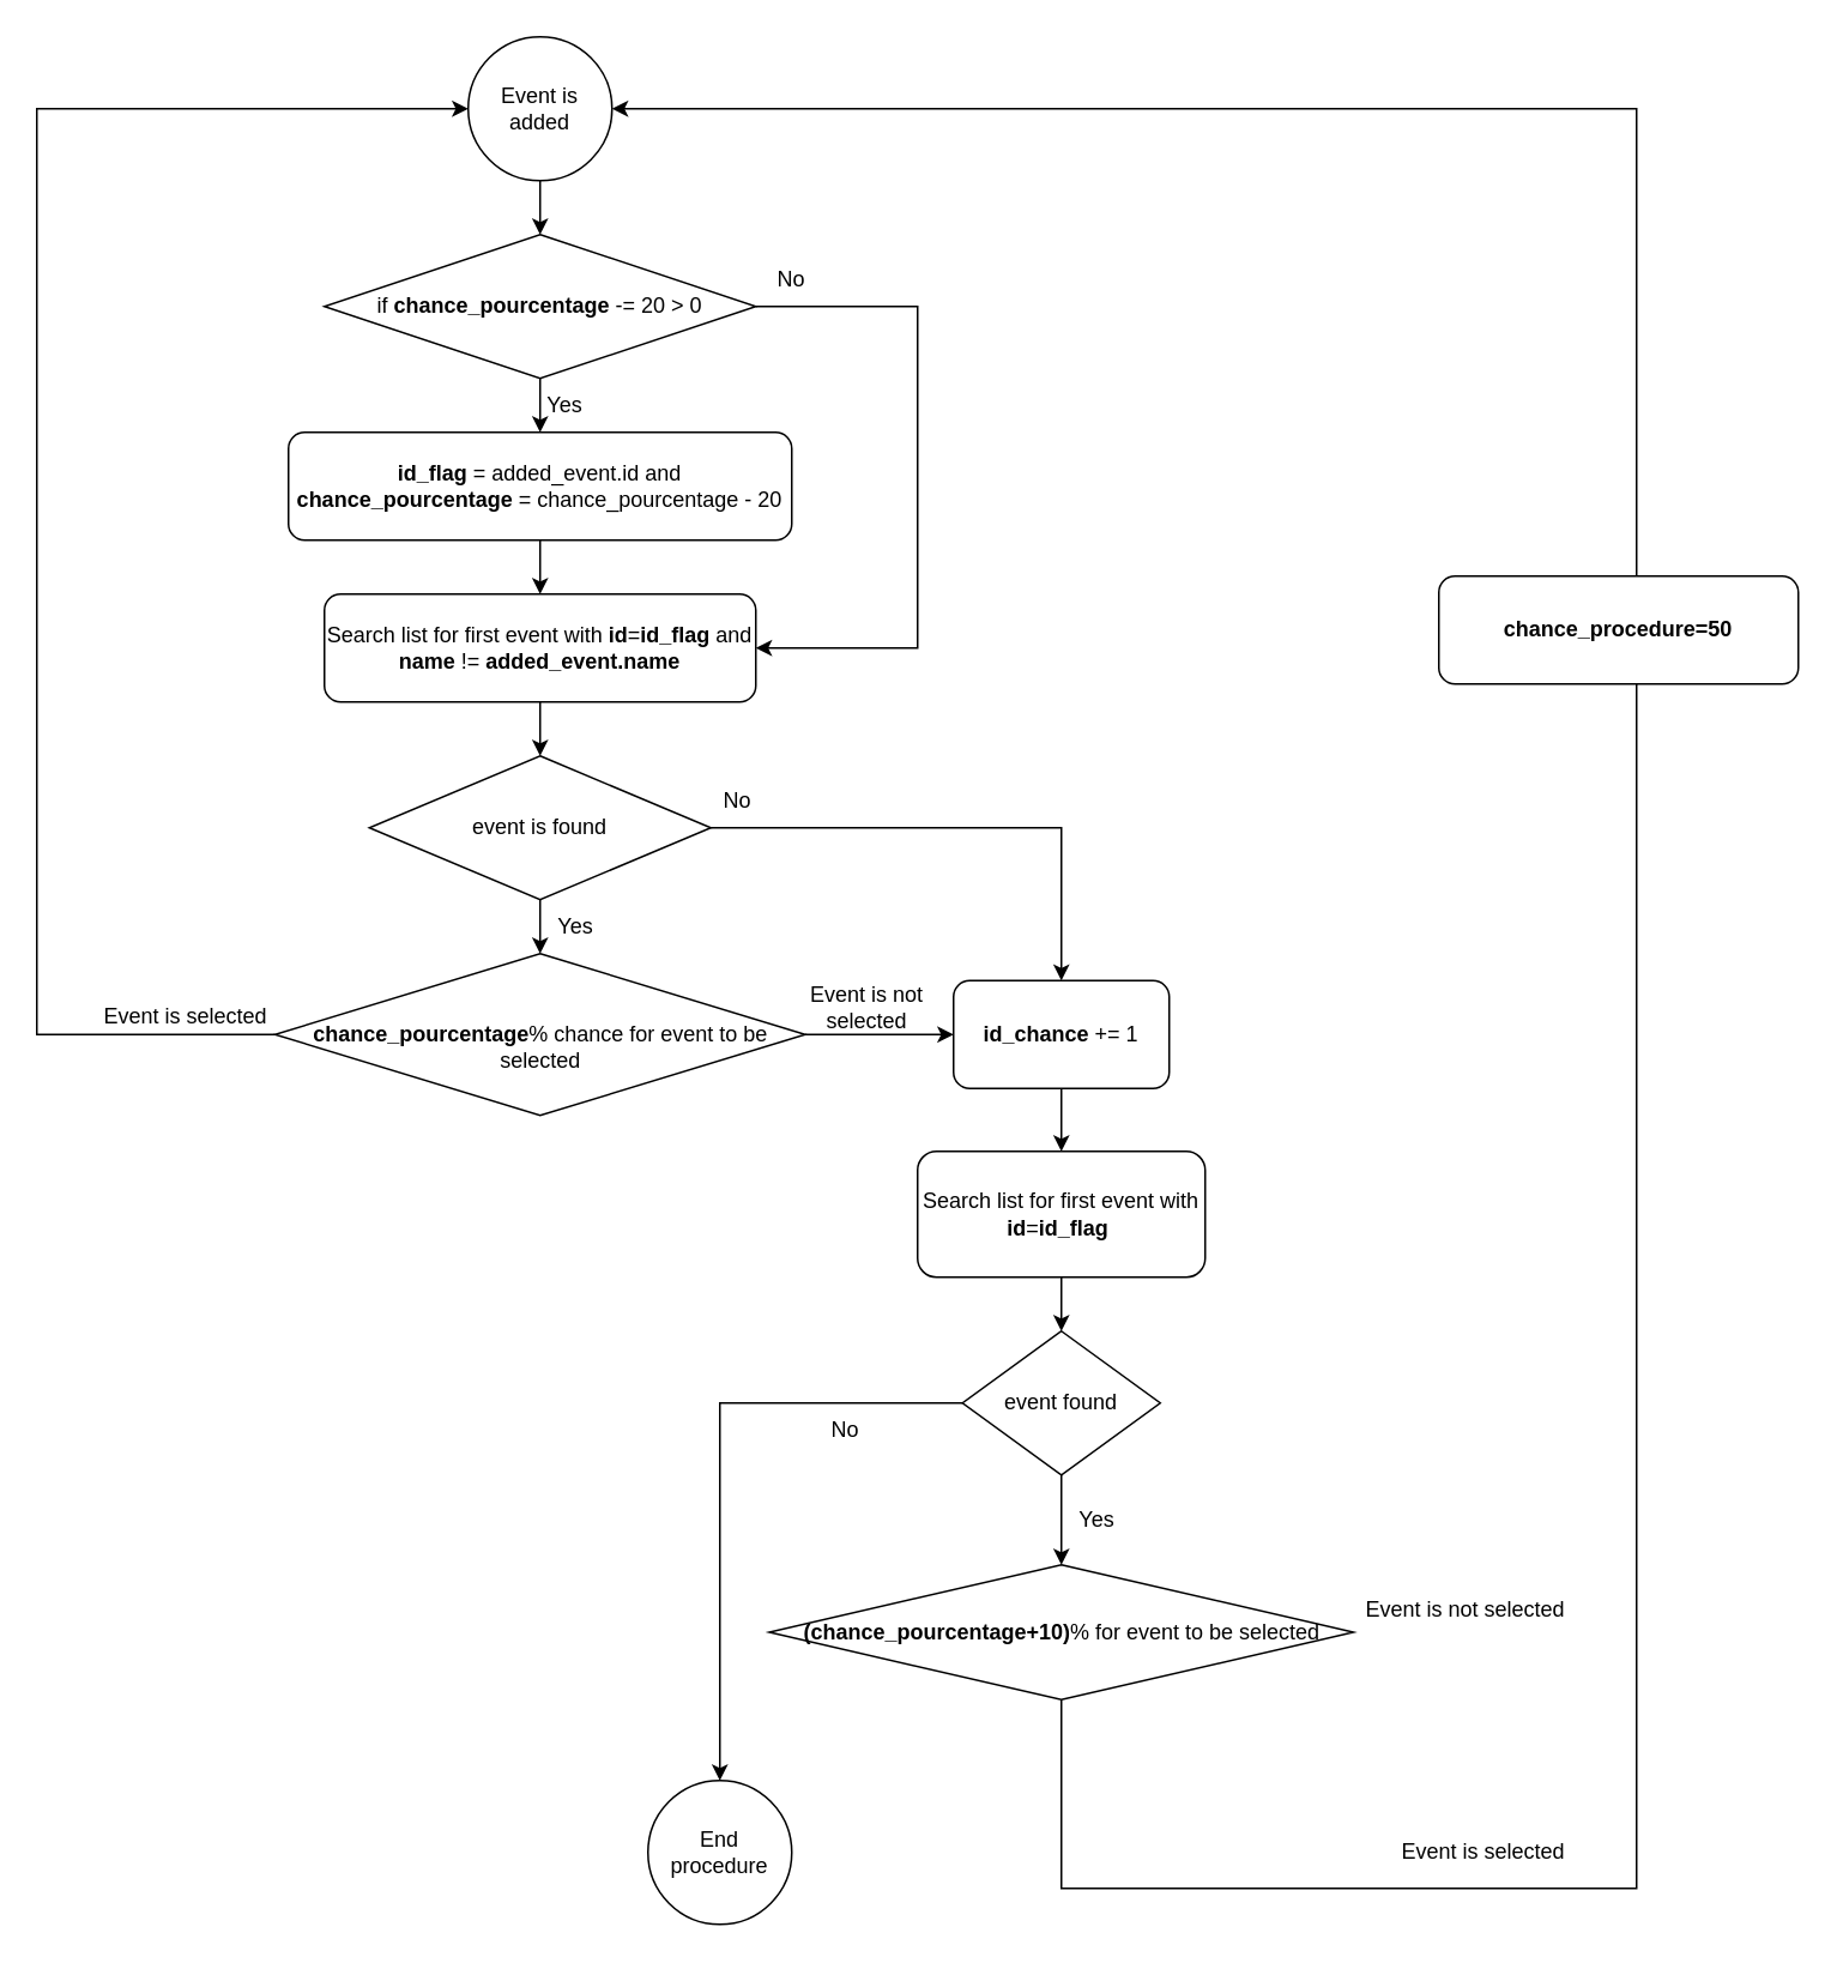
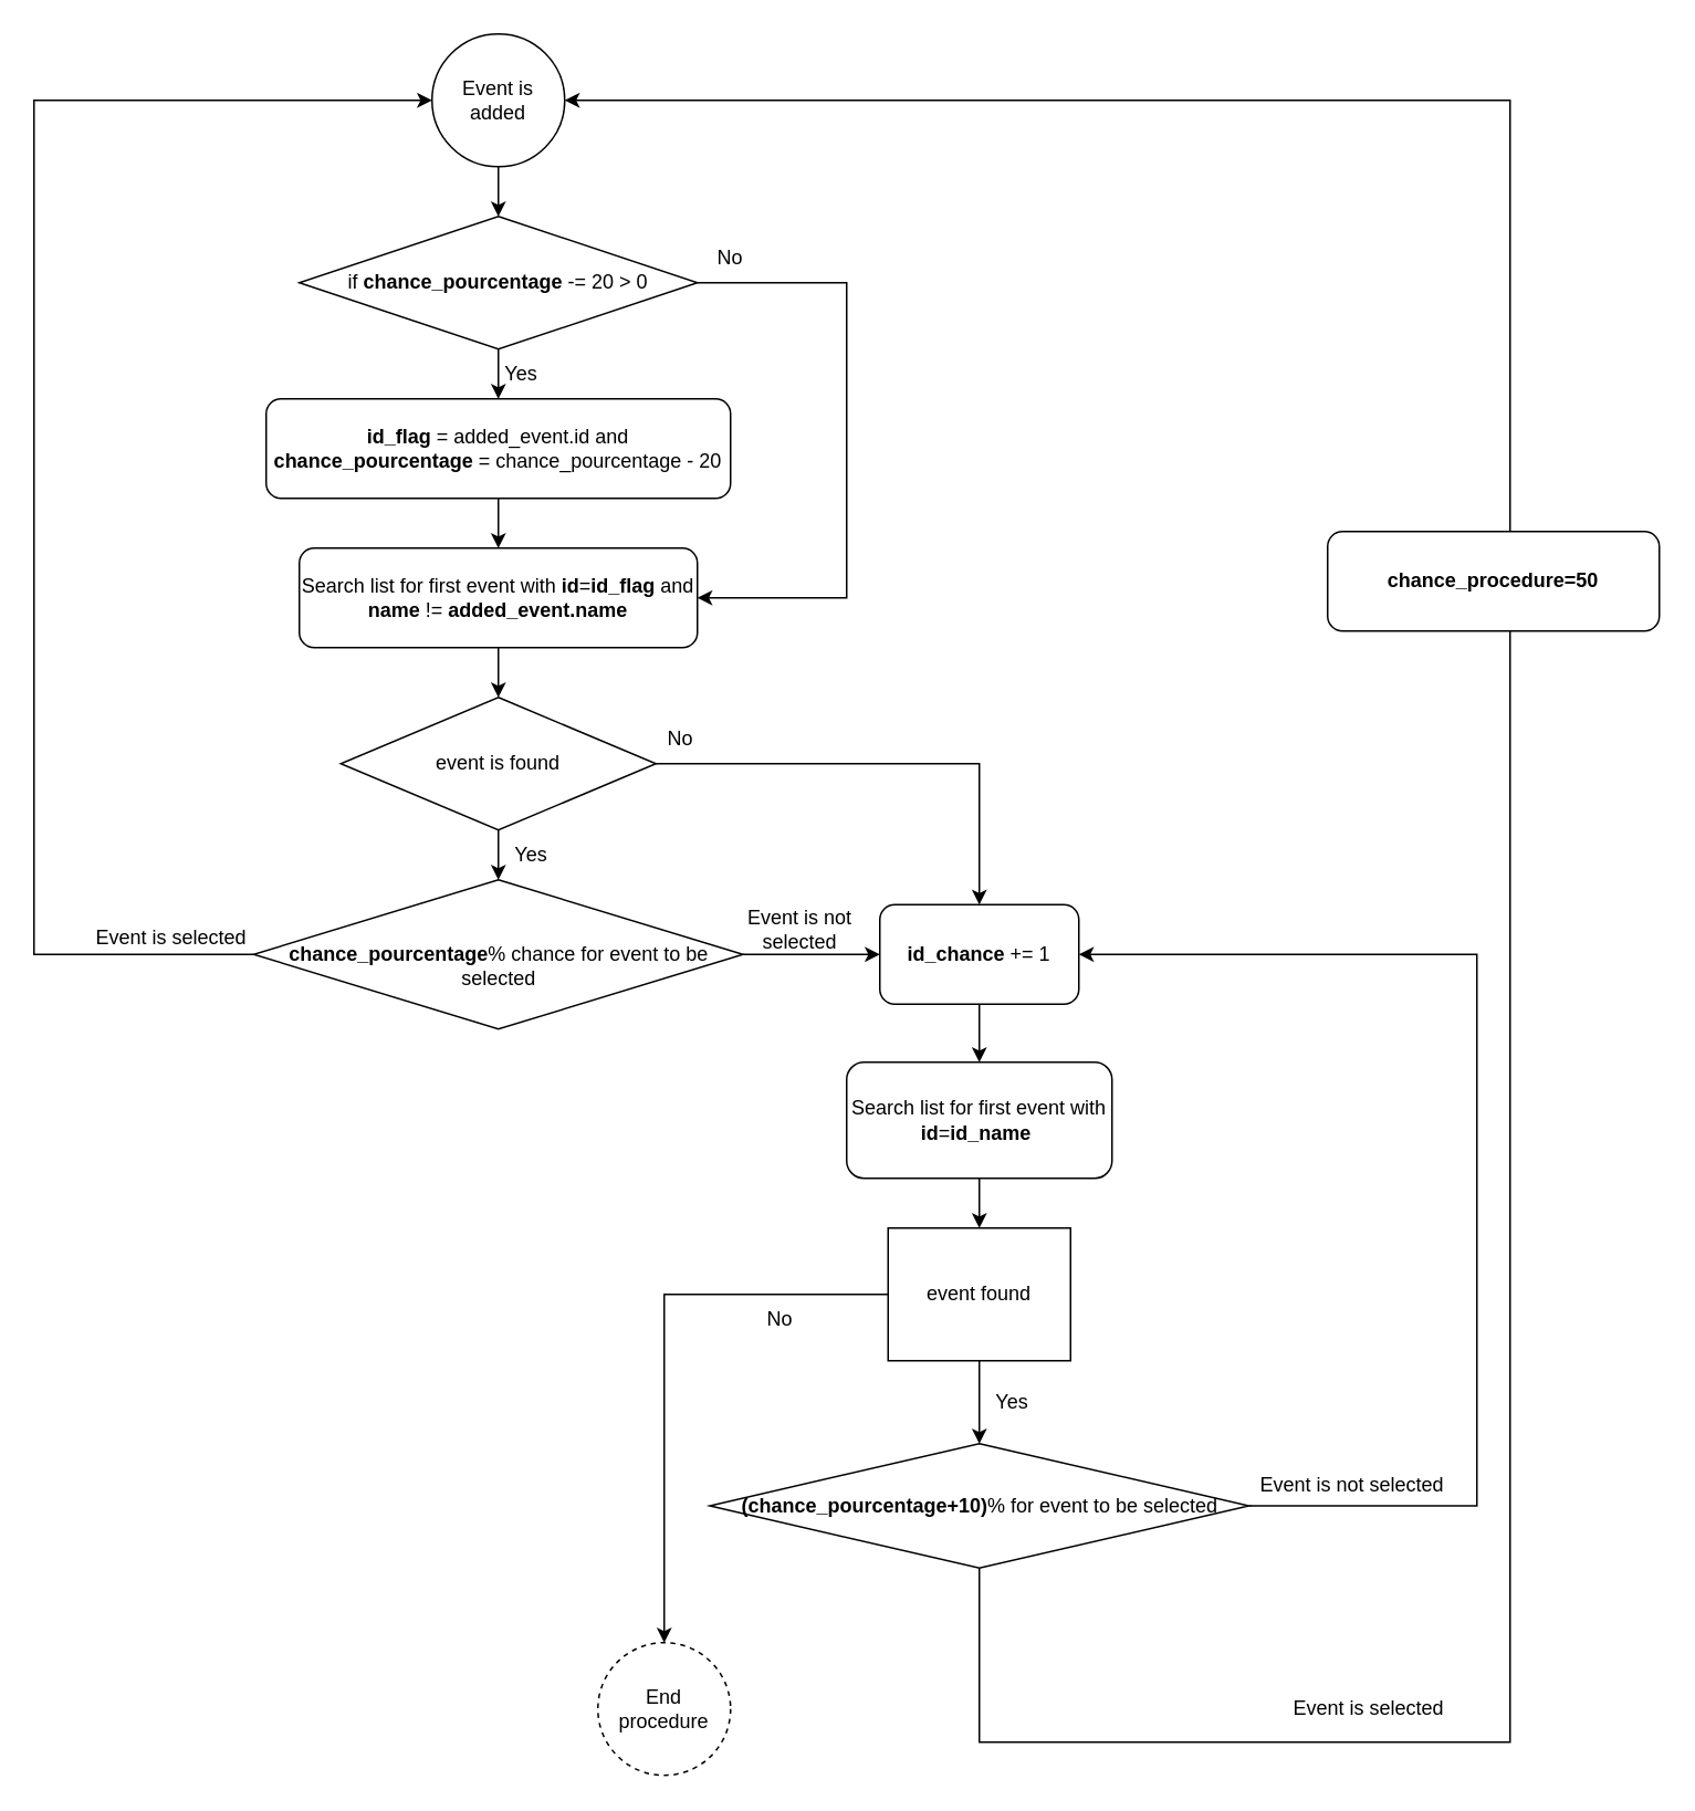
  <mxCell id="0" />
  <mxCell id="1" parent="0" />
  <mxCell id="2" style="edgeStyle=orthogonalEdgeStyle;rounded=0;orthogonalLoop=1;jettySize=auto;html=1;" edge="1" parent="1" source="3" target="6"><mxGeometry relative="1" as="geometry" /></mxCell>
  <mxCell id="3" value="Event is added" style="ellipse;whiteSpace=wrap;html=1;aspect=fixed;" vertex="1" parent="1"><mxGeometry x="260" y="20" width="80" height="80" as="geometry" /></mxCell>
  <mxCell id="4" style="edgeStyle=orthogonalEdgeStyle;rounded=0;orthogonalLoop=1;jettySize=auto;html=1;" edge="1" parent="1" source="6" target="8"><mxGeometry relative="1" as="geometry" /></mxCell>
  <mxCell id="5" style="edgeStyle=orthogonalEdgeStyle;rounded=0;orthogonalLoop=1;jettySize=auto;html=1;entryX=1;entryY=0.5;entryDx=0;entryDy=0;" edge="1" parent="1" source="6" target="10"><mxGeometry relative="1" as="geometry"><Array as="points"><mxPoint x="510" y="170" /><mxPoint x="510" y="360" /></Array></mxGeometry></mxCell>
  <mxCell id="6" value="if &lt;b&gt;chance_pourcentage&lt;/b&gt;&amp;nbsp;-= 20 &amp;gt; 0" style="rhombus;whiteSpace=wrap;html=1;" vertex="1" parent="1"><mxGeometry x="180" y="130" width="240" height="80" as="geometry" /></mxCell>
  <mxCell id="7" style="edgeStyle=orthogonalEdgeStyle;rounded=0;orthogonalLoop=1;jettySize=auto;html=1;" edge="1" parent="1" source="8" target="10"><mxGeometry relative="1" as="geometry" /></mxCell>
  <mxCell id="8" value="&lt;b&gt;id_flag&lt;/b&gt;&amp;nbsp;= added_event.id and &lt;b&gt;chance_pourcentage&lt;/b&gt;&amp;nbsp;= chance_pourcentage - 20" style="rounded=1;whiteSpace=wrap;html=1;" vertex="1" parent="1"><mxGeometry x="160" y="240" width="280" height="60" as="geometry" /></mxCell>
  <mxCell id="9" style="edgeStyle=orthogonalEdgeStyle;rounded=0;orthogonalLoop=1;jettySize=auto;html=1;" edge="1" parent="1" source="10" target="13"><mxGeometry relative="1" as="geometry" /></mxCell>
  <mxCell id="10" value="Search list for first event with&lt;b&gt; id&lt;/b&gt;=&lt;b&gt;id_flag&lt;/b&gt; and &lt;b&gt;name &lt;/b&gt;!= &lt;b&gt;added_event.name&lt;/b&gt;" style="rounded=1;whiteSpace=wrap;html=1;" vertex="1" parent="1"><mxGeometry x="180" y="330" width="240" height="60" as="geometry" /></mxCell>
  <mxCell id="11" style="edgeStyle=orthogonalEdgeStyle;rounded=0;orthogonalLoop=1;jettySize=auto;html=1;" edge="1" parent="1" source="13" target="18"><mxGeometry relative="1" as="geometry" /></mxCell>
  <mxCell id="12" style="edgeStyle=orthogonalEdgeStyle;rounded=0;orthogonalLoop=1;jettySize=auto;html=1;" edge="1" parent="1" source="13" target="22"><mxGeometry relative="1" as="geometry" /></mxCell>
  <mxCell id="13" value="event is found" style="rhombus;whiteSpace=wrap;html=1;" vertex="1" parent="1"><mxGeometry x="205" y="420" width="190" height="80" as="geometry" /></mxCell>
  <mxCell id="14" value="Yes" style="text;html=1;strokeColor=none;fillColor=none;align=center;verticalAlign=middle;whiteSpace=wrap;rounded=0;" vertex="1" parent="1"><mxGeometry x="284" y="210" width="60" height="30" as="geometry" /></mxCell>
  <mxCell id="15" value="No" style="text;html=1;strokeColor=none;fillColor=none;align=center;verticalAlign=middle;whiteSpace=wrap;rounded=0;" vertex="1" parent="1"><mxGeometry x="410" y="140" width="60" height="30" as="geometry" /></mxCell>
  <mxCell id="16" style="edgeStyle=orthogonalEdgeStyle;rounded=0;orthogonalLoop=1;jettySize=auto;html=1;" edge="1" parent="1" source="18" target="3"><mxGeometry relative="1" as="geometry"><Array as="points"><mxPoint x="20" y="575" /><mxPoint x="20" y="60" /></Array></mxGeometry></mxCell>
  <mxCell id="17" style="edgeStyle=orthogonalEdgeStyle;rounded=0;orthogonalLoop=1;jettySize=auto;html=1;entryX=0;entryY=0.5;entryDx=0;entryDy=0;" edge="1" parent="1" source="18" target="22"><mxGeometry relative="1" as="geometry" /></mxCell>
  <mxCell id="18" value="&lt;b&gt;&lt;br&gt;chance_pourcentage&lt;/b&gt;% chance for event to be selected" style="rhombus;whiteSpace=wrap;html=1;" vertex="1" parent="1"><mxGeometry x="152.5" y="530" width="295" height="90" as="geometry" /></mxCell>
  <mxCell id="19" value="Yes" style="text;html=1;strokeColor=none;fillColor=none;align=center;verticalAlign=middle;whiteSpace=wrap;rounded=0;" vertex="1" parent="1"><mxGeometry x="290" y="500" width="60" height="30" as="geometry" /></mxCell>
  <mxCell id="20" value="Event is selected" style="text;html=1;strokeColor=none;fillColor=none;align=center;verticalAlign=middle;whiteSpace=wrap;rounded=0;" vertex="1" parent="1"><mxGeometry x="52.5" y="550" width="100" height="30" as="geometry" /></mxCell>
  <mxCell id="21" style="edgeStyle=orthogonalEdgeStyle;rounded=0;orthogonalLoop=1;jettySize=auto;html=1;" edge="1" parent="1" source="22" target="26"><mxGeometry relative="1" as="geometry" /></mxCell>
  <mxCell id="22" value="&lt;b&gt;id_chance&lt;/b&gt;&amp;nbsp;+= 1" style="rounded=1;whiteSpace=wrap;html=1;" vertex="1" parent="1"><mxGeometry x="530" y="545" width="120" height="60" as="geometry" /></mxCell>
  <mxCell id="23" value="Event is not selected" style="text;html=1;strokeColor=none;fillColor=none;align=center;verticalAlign=middle;whiteSpace=wrap;rounded=0;" vertex="1" parent="1"><mxGeometry x="432.5" y="545" width="97.5" height="30" as="geometry" /></mxCell>
  <mxCell id="24" value="No" style="text;html=1;strokeColor=none;fillColor=none;align=center;verticalAlign=middle;whiteSpace=wrap;rounded=0;" vertex="1" parent="1"><mxGeometry x="380" y="430" width="60" height="30" as="geometry" /></mxCell>
  <mxCell id="25" style="edgeStyle=orthogonalEdgeStyle;rounded=0;orthogonalLoop=1;jettySize=auto;html=1;entryX=0.5;entryY=0;entryDx=0;entryDy=0;" edge="1" parent="1" source="26" target="29"><mxGeometry relative="1" as="geometry" /></mxCell>
- <mxCell id="26" value="Search list for first event with &lt;b&gt;id&lt;/b&gt;=&lt;b&gt;id_flag&lt;/b&gt;&amp;nbsp;" style="rounded=1;whiteSpace=wrap;html=1;" vertex="1" parent="1"><mxGeometry x="510" y="640" width="160" height="70" as="geometry" /></mxCell>
+ <mxCell id="26" value="Search list for first event with &lt;b&gt;id&lt;/b&gt;=&lt;b&gt;id_name&lt;/b&gt;&amp;nbsp;" style="rounded=1;whiteSpace=wrap;html=1;" vertex="1" parent="1"><mxGeometry x="510" y="640" width="160" height="70" as="geometry" /></mxCell>
  <mxCell id="27" style="edgeStyle=orthogonalEdgeStyle;rounded=0;orthogonalLoop=1;jettySize=auto;html=1;" edge="1" parent="1" source="29" target="30"><mxGeometry relative="1" as="geometry" /></mxCell>
  <mxCell id="28" style="edgeStyle=orthogonalEdgeStyle;rounded=0;orthogonalLoop=1;jettySize=auto;html=1;" edge="1" parent="1" source="29" target="33"><mxGeometry relative="1" as="geometry" /></mxCell>
- <mxCell id="29" value="event found" style="rhombus;whiteSpace=wrap;html=1;" vertex="1" parent="1"><mxGeometry x="535" y="740" width="110" height="80" as="geometry" /></mxCell>
- <mxCell id="30" value="End procedure" style="ellipse;whiteSpace=wrap;html=1;aspect=fixed;" vertex="1" parent="1"><mxGeometry x="360" y="990" width="80" height="80" as="geometry" /></mxCell>
+ <mxCell id="29" value="event found" style="whiteSpace=wrap;html=1;rounded=0;" vertex="1" parent="1"><mxGeometry x="535" y="740" width="110" height="80" as="geometry" /></mxCell>
+ <mxCell id="30" value="End procedure" style="ellipse;whiteSpace=wrap;html=1;aspect=fixed;dashed=1;" vertex="1" parent="1"><mxGeometry x="360" y="990" width="80" height="80" as="geometry" /></mxCell>
  <mxCell id="31" style="edgeStyle=orthogonalEdgeStyle;rounded=0;orthogonalLoop=1;jettySize=auto;html=1;exitX=0.5;exitY=1;exitDx=0;exitDy=0;" edge="1" parent="1" source="33" target="3"><mxGeometry relative="1" as="geometry"><Array as="points"><mxPoint x="590" y="1050" /><mxPoint x="910" y="1050" /><mxPoint x="910" y="60" /></Array></mxGeometry></mxCell>
+ <mxCell id="32" style="edgeStyle=orthogonalEdgeStyle;rounded=0;orthogonalLoop=1;jettySize=auto;html=1;entryX=1;entryY=0.5;entryDx=0;entryDy=0;" edge="1" parent="1" source="33" target="22"><mxGeometry relative="1" as="geometry"><Array as="points"><mxPoint x="890" y="908" /><mxPoint x="890" y="575" /></Array></mxGeometry></mxCell>
  <mxCell id="33" value="&lt;b&gt;(chance_pourcentage+10)&lt;/b&gt;% for event to be selected" style="rhombus;whiteSpace=wrap;html=1;" vertex="1" parent="1"><mxGeometry x="427.5" y="870" width="325" height="75" as="geometry" /></mxCell>
  <mxCell id="34" value="No" style="text;html=1;strokeColor=none;fillColor=none;align=center;verticalAlign=middle;whiteSpace=wrap;rounded=0;" vertex="1" parent="1"><mxGeometry x="440" y="780" width="60" height="30" as="geometry" /></mxCell>
  <mxCell id="35" value="Event is not selected" style="text;html=1;strokeColor=none;fillColor=none;align=center;verticalAlign=middle;whiteSpace=wrap;rounded=0;" vertex="1" parent="1"><mxGeometry x="730" y="880" width="170" height="30" as="geometry" /></mxCell>
  <mxCell id="36" value="Yes" style="text;html=1;strokeColor=none;fillColor=none;align=center;verticalAlign=middle;whiteSpace=wrap;rounded=0;" vertex="1" parent="1"><mxGeometry x="580" y="830" width="60" height="30" as="geometry" /></mxCell>
  <mxCell id="37" value="Event is selected" style="text;html=1;strokeColor=none;fillColor=none;align=center;verticalAlign=middle;whiteSpace=wrap;rounded=0;" vertex="1" parent="1"><mxGeometry x="740" y="1015" width="170" height="30" as="geometry" /></mxCell>
  <mxCell id="38" value="&lt;b&gt;chance_procedure=50&lt;/b&gt;" style="rounded=1;whiteSpace=wrap;html=1;" vertex="1" parent="1"><mxGeometry x="800" y="320" width="200" height="60" as="geometry" /></mxCell>
